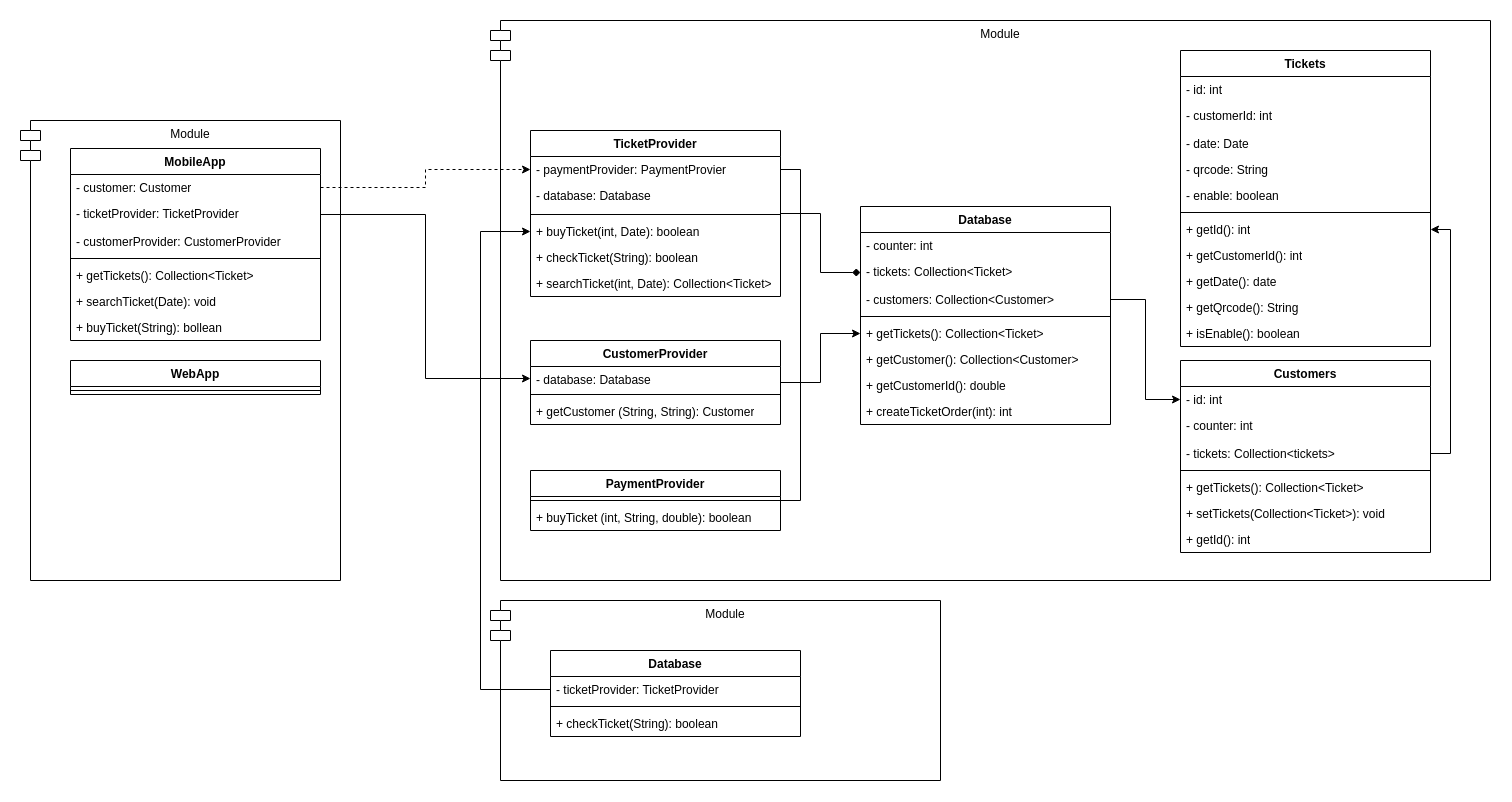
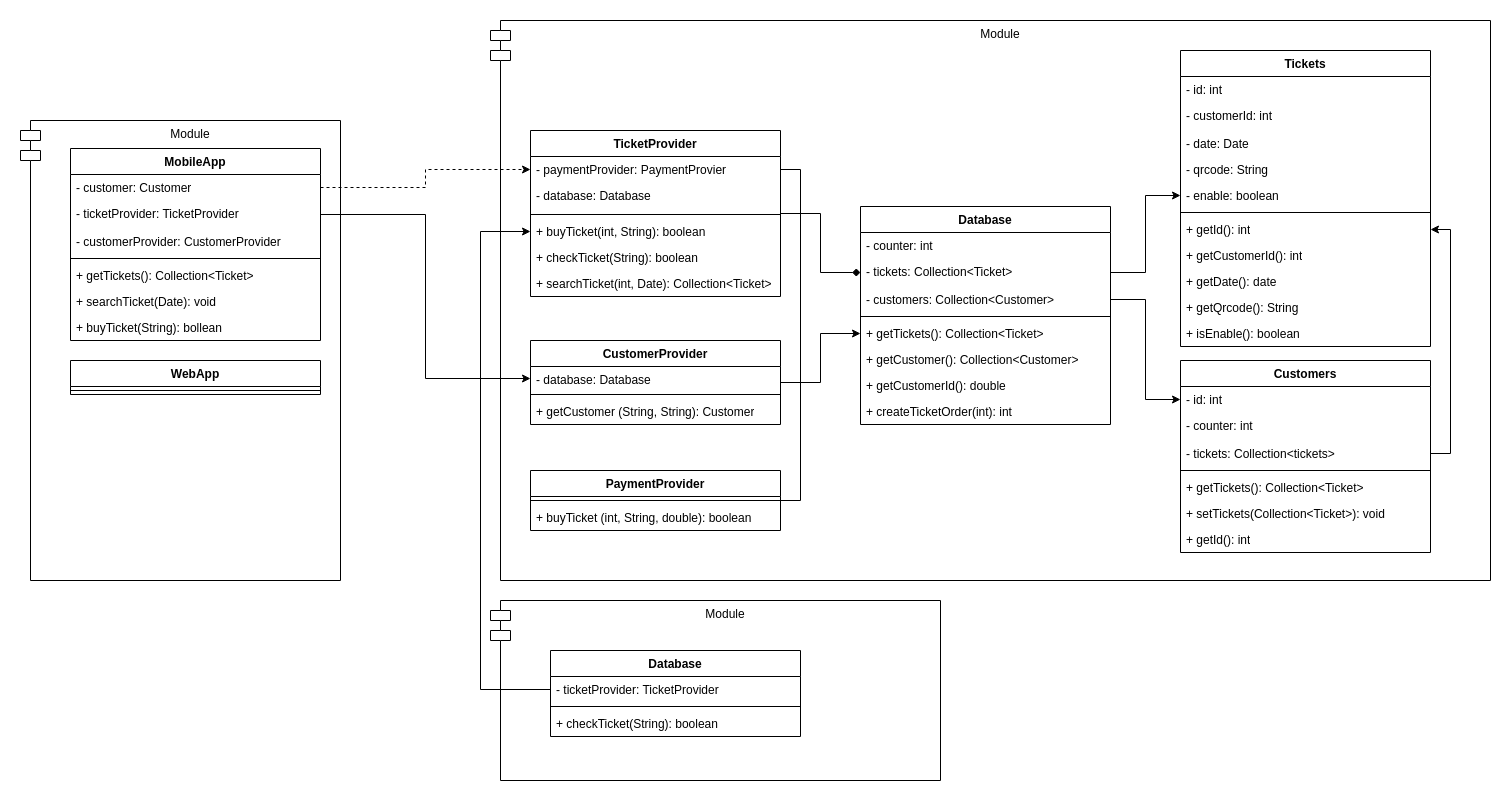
  <mxCell id="0" />
  <mxCell id="1" parent="0" />
  <mxCell id="2" value="Module" style="shape=module;align=left;spacingLeft=20;align=center;verticalAlign=top;whiteSpace=wrap;html=1;" vertex="1" parent="1"><mxGeometry x="490" y="20" width="1000" height="560" as="geometry" /></mxCell>
  <mxCell id="3" style="edgeStyle=orthogonalEdgeStyle;rounded=0;orthogonalLoop=1;jettySize=auto;html=1;entryX=0;entryY=0.5;entryDx=0;entryDy=0;endArrow=diamond;" edge="1" parent="1" source="4" target="21"><mxGeometry relative="1" as="geometry" /></mxCell>
  <mxCell id="4" value="TicketProvider" style="swimlane;fontStyle=1;align=center;verticalAlign=top;childLayout=stackLayout;horizontal=1;startSize=26;horizontalStack=0;resizeParent=1;resizeParentMax=0;resizeLast=0;collapsible=1;marginBottom=0;whiteSpace=wrap;html=1;" vertex="1" parent="1"><mxGeometry x="530" y="130" width="250" height="166" as="geometry" /></mxCell>
  <mxCell id="5" value="- paymentProvider: PaymentProvier" style="text;strokeColor=none;fillColor=none;align=left;verticalAlign=top;spacingLeft=4;spacingRight=4;overflow=hidden;rotatable=0;points=[[0,0.5],[1,0.5]];portConstraint=eastwest;whiteSpace=wrap;html=1;" vertex="1" parent="4"><mxGeometry y="26" width="250" height="26" as="geometry" /></mxCell>
  <mxCell id="6" value="- database: Database" style="text;strokeColor=none;fillColor=none;align=left;verticalAlign=top;spacingLeft=4;spacingRight=4;overflow=hidden;rotatable=0;points=[[0,0.5],[1,0.5]];portConstraint=eastwest;whiteSpace=wrap;html=1;" vertex="1" parent="4"><mxGeometry y="52" width="250" height="28" as="geometry" /></mxCell>
  <mxCell id="7" value="" style="line;strokeWidth=1;fillColor=none;align=left;verticalAlign=middle;spacingTop=-1;spacingLeft=3;spacingRight=3;rotatable=0;labelPosition=right;points=[];portConstraint=eastwest;strokeColor=inherit;" vertex="1" parent="4"><mxGeometry y="80" width="250" height="8" as="geometry" /></mxCell>
- <mxCell id="8" value="+ buyTicket(int, Date): boolean" style="text;strokeColor=none;fillColor=none;align=left;verticalAlign=top;spacingLeft=4;spacingRight=4;overflow=hidden;rotatable=0;points=[[0,0.5],[1,0.5]];portConstraint=eastwest;whiteSpace=wrap;html=1;" vertex="1" parent="4"><mxGeometry y="88" width="250" height="26" as="geometry" /></mxCell>
+ <mxCell id="8" value="+ buyTicket(int, String): boolean" style="text;strokeColor=none;fillColor=none;align=left;verticalAlign=top;spacingLeft=4;spacingRight=4;overflow=hidden;rotatable=0;points=[[0,0.5],[1,0.5]];portConstraint=eastwest;whiteSpace=wrap;html=1;" vertex="1" parent="4"><mxGeometry y="88" width="250" height="26" as="geometry" /></mxCell>
  <mxCell id="9" value="+ checkTicket(String): boolean" style="text;strokeColor=none;fillColor=none;align=left;verticalAlign=top;spacingLeft=4;spacingRight=4;overflow=hidden;rotatable=0;points=[[0,0.5],[1,0.5]];portConstraint=eastwest;whiteSpace=wrap;html=1;" vertex="1" parent="4"><mxGeometry y="114" width="250" height="26" as="geometry" /></mxCell>
  <mxCell id="10" value="+ searchTicket(int, Date): Collection&amp;lt;Ticket&amp;gt;" style="text;strokeColor=none;fillColor=none;align=left;verticalAlign=top;spacingLeft=4;spacingRight=4;overflow=hidden;rotatable=0;points=[[0,0.5],[1,0.5]];portConstraint=eastwest;whiteSpace=wrap;html=1;" vertex="1" parent="4"><mxGeometry y="140" width="250" height="26" as="geometry" /></mxCell>
  <mxCell id="11" style="edgeStyle=orthogonalEdgeStyle;rounded=0;orthogonalLoop=1;jettySize=auto;html=1;entryX=0;entryY=0.5;entryDx=0;entryDy=0;" edge="1" parent="1" source="12" target="24"><mxGeometry relative="1" as="geometry" /></mxCell>
  <mxCell id="12" value="CustomerProvider" style="swimlane;fontStyle=1;align=center;verticalAlign=top;childLayout=stackLayout;horizontal=1;startSize=26;horizontalStack=0;resizeParent=1;resizeParentMax=0;resizeLast=0;collapsible=1;marginBottom=0;whiteSpace=wrap;html=1;" vertex="1" parent="1"><mxGeometry x="530" y="340" width="250" height="84" as="geometry" /></mxCell>
  <mxCell id="13" value="- database: Database" style="text;strokeColor=none;fillColor=none;align=left;verticalAlign=top;spacingLeft=4;spacingRight=4;overflow=hidden;rotatable=0;points=[[0,0.5],[1,0.5]];portConstraint=eastwest;whiteSpace=wrap;html=1;" vertex="1" parent="12"><mxGeometry y="26" width="250" height="24" as="geometry" /></mxCell>
  <mxCell id="14" value="" style="line;strokeWidth=1;fillColor=none;align=left;verticalAlign=middle;spacingTop=-1;spacingLeft=3;spacingRight=3;rotatable=0;labelPosition=right;points=[];portConstraint=eastwest;strokeColor=inherit;" vertex="1" parent="12"><mxGeometry y="50" width="250" height="8" as="geometry" /></mxCell>
  <mxCell id="15" value="+ getCustomer (String, String): Customer" style="text;strokeColor=none;fillColor=none;align=left;verticalAlign=top;spacingLeft=4;spacingRight=4;overflow=hidden;rotatable=0;points=[[0,0.5],[1,0.5]];portConstraint=eastwest;whiteSpace=wrap;html=1;" vertex="1" parent="12"><mxGeometry y="58" width="250" height="26" as="geometry" /></mxCell>
  <mxCell id="16" value="PaymentProvider" style="swimlane;fontStyle=1;align=center;verticalAlign=top;childLayout=stackLayout;horizontal=1;startSize=26;horizontalStack=0;resizeParent=1;resizeParentMax=0;resizeLast=0;collapsible=1;marginBottom=0;whiteSpace=wrap;html=1;" vertex="1" parent="1"><mxGeometry x="530" y="470" width="250" height="60" as="geometry" /></mxCell>
  <mxCell id="17" value="" style="line;strokeWidth=1;fillColor=none;align=left;verticalAlign=middle;spacingTop=-1;spacingLeft=3;spacingRight=3;rotatable=0;labelPosition=right;points=[];portConstraint=eastwest;strokeColor=inherit;" vertex="1" parent="16"><mxGeometry y="26" width="250" height="8" as="geometry" /></mxCell>
  <mxCell id="18" value="+ buyTicket (int, String, double): boolean" style="text;strokeColor=none;fillColor=none;align=left;verticalAlign=top;spacingLeft=4;spacingRight=4;overflow=hidden;rotatable=0;points=[[0,0.5],[1,0.5]];portConstraint=eastwest;whiteSpace=wrap;html=1;" vertex="1" parent="16"><mxGeometry y="34" width="250" height="26" as="geometry" /></mxCell>
  <mxCell id="19" value="Database" style="swimlane;fontStyle=1;align=center;verticalAlign=top;childLayout=stackLayout;horizontal=1;startSize=26;horizontalStack=0;resizeParent=1;resizeParentMax=0;resizeLast=0;collapsible=1;marginBottom=0;whiteSpace=wrap;html=1;" vertex="1" parent="1"><mxGeometry x="860" y="206" width="250" height="218" as="geometry" /></mxCell>
  <mxCell id="20" value="- counter: int" style="text;strokeColor=none;fillColor=none;align=left;verticalAlign=top;spacingLeft=4;spacingRight=4;overflow=hidden;rotatable=0;points=[[0,0.5],[1,0.5]];portConstraint=eastwest;whiteSpace=wrap;html=1;" vertex="1" parent="19"><mxGeometry y="26" width="250" height="26" as="geometry" /></mxCell>
  <mxCell id="21" value="- tickets: Collection&amp;lt;Ticket&amp;gt;" style="text;strokeColor=none;fillColor=none;align=left;verticalAlign=top;spacingLeft=4;spacingRight=4;overflow=hidden;rotatable=0;points=[[0,0.5],[1,0.5]];portConstraint=eastwest;whiteSpace=wrap;html=1;" vertex="1" parent="19"><mxGeometry y="52" width="250" height="28" as="geometry" /></mxCell>
  <mxCell id="22" value="- customers: Collection&amp;lt;Customer&amp;gt;" style="text;strokeColor=none;fillColor=none;align=left;verticalAlign=top;spacingLeft=4;spacingRight=4;overflow=hidden;rotatable=0;points=[[0,0.5],[1,0.5]];portConstraint=eastwest;whiteSpace=wrap;html=1;" vertex="1" parent="19"><mxGeometry y="80" width="250" height="26" as="geometry" /></mxCell>
  <mxCell id="23" value="" style="line;strokeWidth=1;fillColor=none;align=left;verticalAlign=middle;spacingTop=-1;spacingLeft=3;spacingRight=3;rotatable=0;labelPosition=right;points=[];portConstraint=eastwest;strokeColor=inherit;" vertex="1" parent="19"><mxGeometry y="106" width="250" height="8" as="geometry" /></mxCell>
  <mxCell id="24" value="+ getTickets(): Collection&amp;lt;Ticket&amp;gt;" style="text;strokeColor=none;fillColor=none;align=left;verticalAlign=top;spacingLeft=4;spacingRight=4;overflow=hidden;rotatable=0;points=[[0,0.5],[1,0.5]];portConstraint=eastwest;whiteSpace=wrap;html=1;" vertex="1" parent="19"><mxGeometry y="114" width="250" height="26" as="geometry" /></mxCell>
  <mxCell id="25" value="+ getCustomer(): Collection&amp;lt;Customer&amp;gt;" style="text;strokeColor=none;fillColor=none;align=left;verticalAlign=top;spacingLeft=4;spacingRight=4;overflow=hidden;rotatable=0;points=[[0,0.5],[1,0.5]];portConstraint=eastwest;whiteSpace=wrap;html=1;" vertex="1" parent="19"><mxGeometry y="140" width="250" height="26" as="geometry" /></mxCell>
  <mxCell id="26" value="+ getCustomerId(): double" style="text;strokeColor=none;fillColor=none;align=left;verticalAlign=top;spacingLeft=4;spacingRight=4;overflow=hidden;rotatable=0;points=[[0,0.5],[1,0.5]];portConstraint=eastwest;whiteSpace=wrap;html=1;" vertex="1" parent="19"><mxGeometry y="166" width="250" height="26" as="geometry" /></mxCell>
  <mxCell id="27" value="+ createTicketOrder(int): int" style="text;strokeColor=none;fillColor=none;align=left;verticalAlign=top;spacingLeft=4;spacingRight=4;overflow=hidden;rotatable=0;points=[[0,0.5],[1,0.5]];portConstraint=eastwest;whiteSpace=wrap;html=1;" vertex="1" parent="19"><mxGeometry y="192" width="250" height="26" as="geometry" /></mxCell>
  <mxCell id="28" style="edgeStyle=orthogonalEdgeStyle;rounded=0;orthogonalLoop=1;jettySize=auto;html=1;exitX=1;exitY=0.5;exitDx=0;exitDy=0;entryX=1;entryY=0.5;entryDx=0;entryDy=0;endArrow=none;" edge="1" parent="1" source="5" target="16"><mxGeometry relative="1" as="geometry" /></mxCell>
  <mxCell id="29" value="Module" style="shape=module;align=left;spacingLeft=20;align=center;verticalAlign=top;whiteSpace=wrap;html=1;" vertex="1" parent="1"><mxGeometry x="490" y="600" width="450" height="180" as="geometry" /></mxCell>
  <mxCell id="30" value="Database" style="swimlane;fontStyle=1;align=center;verticalAlign=top;childLayout=stackLayout;horizontal=1;startSize=26;horizontalStack=0;resizeParent=1;resizeParentMax=0;resizeLast=0;collapsible=1;marginBottom=0;whiteSpace=wrap;html=1;" vertex="1" parent="1"><mxGeometry x="550" y="650" width="250" height="86" as="geometry" /></mxCell>
  <mxCell id="31" value="- ticketProvider: TicketProvider" style="text;strokeColor=none;fillColor=none;align=left;verticalAlign=top;spacingLeft=4;spacingRight=4;overflow=hidden;rotatable=0;points=[[0,0.5],[1,0.5]];portConstraint=eastwest;whiteSpace=wrap;html=1;" vertex="1" parent="30"><mxGeometry y="26" width="250" height="26" as="geometry" /></mxCell>
  <mxCell id="32" value="" style="line;strokeWidth=1;fillColor=none;align=left;verticalAlign=middle;spacingTop=-1;spacingLeft=3;spacingRight=3;rotatable=0;labelPosition=right;points=[];portConstraint=eastwest;strokeColor=inherit;" vertex="1" parent="30"><mxGeometry y="52" width="250" height="8" as="geometry" /></mxCell>
  <mxCell id="33" value="+ checkTicket(String): boolean" style="text;strokeColor=none;fillColor=none;align=left;verticalAlign=top;spacingLeft=4;spacingRight=4;overflow=hidden;rotatable=0;points=[[0,0.5],[1,0.5]];portConstraint=eastwest;whiteSpace=wrap;html=1;" vertex="1" parent="30"><mxGeometry y="60" width="250" height="26" as="geometry" /></mxCell>
  <mxCell id="34" style="edgeStyle=orthogonalEdgeStyle;rounded=0;orthogonalLoop=1;jettySize=auto;html=1;exitX=0;exitY=0.5;exitDx=0;exitDy=0;entryX=0;entryY=0.5;entryDx=0;entryDy=0;" edge="1" parent="1" source="31" target="8"><mxGeometry relative="1" as="geometry"><Array as="points"><mxPoint x="480" y="689" /><mxPoint x="480" y="231" /></Array></mxGeometry></mxCell>
  <mxCell id="35" value="Module" style="shape=module;align=left;spacingLeft=20;align=center;verticalAlign=top;whiteSpace=wrap;html=1;" vertex="1" parent="1"><mxGeometry x="20" y="120" width="320" height="460" as="geometry" /></mxCell>
  <mxCell id="36" value="MobileApp" style="swimlane;fontStyle=1;align=center;verticalAlign=top;childLayout=stackLayout;horizontal=1;startSize=26;horizontalStack=0;resizeParent=1;resizeParentMax=0;resizeLast=0;collapsible=1;marginBottom=0;whiteSpace=wrap;html=1;" vertex="1" parent="1"><mxGeometry x="70" y="148" width="250" height="192" as="geometry" /></mxCell>
  <mxCell id="37" value="- customer: Customer" style="text;strokeColor=none;fillColor=none;align=left;verticalAlign=top;spacingLeft=4;spacingRight=4;overflow=hidden;rotatable=0;points=[[0,0.5],[1,0.5]];portConstraint=eastwest;whiteSpace=wrap;html=1;" vertex="1" parent="36"><mxGeometry y="26" width="250" height="26" as="geometry" /></mxCell>
  <mxCell id="38" value="- ticketProvider: TicketProvider" style="text;strokeColor=none;fillColor=none;align=left;verticalAlign=top;spacingLeft=4;spacingRight=4;overflow=hidden;rotatable=0;points=[[0,0.5],[1,0.5]];portConstraint=eastwest;whiteSpace=wrap;html=1;" vertex="1" parent="36"><mxGeometry y="52" width="250" height="28" as="geometry" /></mxCell>
  <mxCell id="39" value="- customerProvider: CustomerProvider" style="text;strokeColor=none;fillColor=none;align=left;verticalAlign=top;spacingLeft=4;spacingRight=4;overflow=hidden;rotatable=0;points=[[0,0.5],[1,0.5]];portConstraint=eastwest;whiteSpace=wrap;html=1;" vertex="1" parent="36"><mxGeometry y="80" width="250" height="26" as="geometry" /></mxCell>
  <mxCell id="40" value="" style="line;strokeWidth=1;fillColor=none;align=left;verticalAlign=middle;spacingTop=-1;spacingLeft=3;spacingRight=3;rotatable=0;labelPosition=right;points=[];portConstraint=eastwest;strokeColor=inherit;" vertex="1" parent="36"><mxGeometry y="106" width="250" height="8" as="geometry" /></mxCell>
  <mxCell id="41" value="+ getTickets(): Collection&amp;lt;Ticket&amp;gt;" style="text;strokeColor=none;fillColor=none;align=left;verticalAlign=top;spacingLeft=4;spacingRight=4;overflow=hidden;rotatable=0;points=[[0,0.5],[1,0.5]];portConstraint=eastwest;whiteSpace=wrap;html=1;" vertex="1" parent="36"><mxGeometry y="114" width="250" height="26" as="geometry" /></mxCell>
  <mxCell id="42" value="+ searchTicket(Date): void" style="text;strokeColor=none;fillColor=none;align=left;verticalAlign=top;spacingLeft=4;spacingRight=4;overflow=hidden;rotatable=0;points=[[0,0.5],[1,0.5]];portConstraint=eastwest;whiteSpace=wrap;html=1;" vertex="1" parent="36"><mxGeometry y="140" width="250" height="26" as="geometry" /></mxCell>
  <mxCell id="43" value="+ buyTicket(String): bollean" style="text;strokeColor=none;fillColor=none;align=left;verticalAlign=top;spacingLeft=4;spacingRight=4;overflow=hidden;rotatable=0;points=[[0,0.5],[1,0.5]];portConstraint=eastwest;whiteSpace=wrap;html=1;" vertex="1" parent="36"><mxGeometry y="166" width="250" height="26" as="geometry" /></mxCell>
  <mxCell id="44" style="edgeStyle=orthogonalEdgeStyle;rounded=0;orthogonalLoop=1;jettySize=auto;html=1;exitX=1;exitY=0.5;exitDx=0;exitDy=0;entryX=0;entryY=0.5;entryDx=0;entryDy=0;dashed=1;" edge="1" parent="1" source="37" target="5"><mxGeometry relative="1" as="geometry" /></mxCell>
  <mxCell id="45" style="edgeStyle=orthogonalEdgeStyle;rounded=0;orthogonalLoop=1;jettySize=auto;html=1;exitX=1;exitY=0.5;exitDx=0;exitDy=0;entryX=0;entryY=0.5;entryDx=0;entryDy=0;" edge="1" parent="1" source="38" target="13"><mxGeometry relative="1" as="geometry" /></mxCell>
  <mxCell id="46" value="Tickets" style="swimlane;fontStyle=1;align=center;verticalAlign=top;childLayout=stackLayout;horizontal=1;startSize=26;horizontalStack=0;resizeParent=1;resizeParentMax=0;resizeLast=0;collapsible=1;marginBottom=0;whiteSpace=wrap;html=1;" vertex="1" parent="1"><mxGeometry x="1180" y="50" width="250" height="296" as="geometry" /></mxCell>
  <mxCell id="47" value="- id: int" style="text;strokeColor=none;fillColor=none;align=left;verticalAlign=top;spacingLeft=4;spacingRight=4;overflow=hidden;rotatable=0;points=[[0,0.5],[1,0.5]];portConstraint=eastwest;whiteSpace=wrap;html=1;" vertex="1" parent="46"><mxGeometry y="26" width="250" height="26" as="geometry" /></mxCell>
  <mxCell id="48" value="- customerId: int" style="text;strokeColor=none;fillColor=none;align=left;verticalAlign=top;spacingLeft=4;spacingRight=4;overflow=hidden;rotatable=0;points=[[0,0.5],[1,0.5]];portConstraint=eastwest;whiteSpace=wrap;html=1;" vertex="1" parent="46"><mxGeometry y="52" width="250" height="28" as="geometry" /></mxCell>
  <mxCell id="49" value="- date: Date" style="text;strokeColor=none;fillColor=none;align=left;verticalAlign=top;spacingLeft=4;spacingRight=4;overflow=hidden;rotatable=0;points=[[0,0.5],[1,0.5]];portConstraint=eastwest;whiteSpace=wrap;html=1;" vertex="1" parent="46"><mxGeometry y="80" width="250" height="26" as="geometry" /></mxCell>
  <mxCell id="50" value="- qrcode: String" style="text;strokeColor=none;fillColor=none;align=left;verticalAlign=top;spacingLeft=4;spacingRight=4;overflow=hidden;rotatable=0;points=[[0,0.5],[1,0.5]];portConstraint=eastwest;whiteSpace=wrap;html=1;" vertex="1" parent="46"><mxGeometry y="106" width="250" height="26" as="geometry" /></mxCell>
  <mxCell id="51" value="- enable: boolean" style="text;strokeColor=none;fillColor=none;align=left;verticalAlign=top;spacingLeft=4;spacingRight=4;overflow=hidden;rotatable=0;points=[[0,0.5],[1,0.5]];portConstraint=eastwest;whiteSpace=wrap;html=1;" vertex="1" parent="46"><mxGeometry y="132" width="250" height="26" as="geometry" /></mxCell>
  <mxCell id="52" value="" style="line;strokeWidth=1;fillColor=none;align=left;verticalAlign=middle;spacingTop=-1;spacingLeft=3;spacingRight=3;rotatable=0;labelPosition=right;points=[];portConstraint=eastwest;strokeColor=inherit;" vertex="1" parent="46"><mxGeometry y="158" width="250" height="8" as="geometry" /></mxCell>
  <mxCell id="53" value="+ getId(): int" style="text;strokeColor=none;fillColor=none;align=left;verticalAlign=top;spacingLeft=4;spacingRight=4;overflow=hidden;rotatable=0;points=[[0,0.5],[1,0.5]];portConstraint=eastwest;whiteSpace=wrap;html=1;" vertex="1" parent="46"><mxGeometry y="166" width="250" height="26" as="geometry" /></mxCell>
  <mxCell id="54" value="+ getCustomerId(): int" style="text;strokeColor=none;fillColor=none;align=left;verticalAlign=top;spacingLeft=4;spacingRight=4;overflow=hidden;rotatable=0;points=[[0,0.5],[1,0.5]];portConstraint=eastwest;whiteSpace=wrap;html=1;" vertex="1" parent="46"><mxGeometry y="192" width="250" height="26" as="geometry" /></mxCell>
  <mxCell id="55" value="+ getDate(): date" style="text;strokeColor=none;fillColor=none;align=left;verticalAlign=top;spacingLeft=4;spacingRight=4;overflow=hidden;rotatable=0;points=[[0,0.5],[1,0.5]];portConstraint=eastwest;whiteSpace=wrap;html=1;" vertex="1" parent="46"><mxGeometry y="218" width="250" height="26" as="geometry" /></mxCell>
  <mxCell id="56" value="+ getQrcode(): String" style="text;strokeColor=none;fillColor=none;align=left;verticalAlign=top;spacingLeft=4;spacingRight=4;overflow=hidden;rotatable=0;points=[[0,0.5],[1,0.5]];portConstraint=eastwest;whiteSpace=wrap;html=1;" vertex="1" parent="46"><mxGeometry y="244" width="250" height="26" as="geometry" /></mxCell>
  <mxCell id="57" value="+ isEnable(): boolean" style="text;strokeColor=none;fillColor=none;align=left;verticalAlign=top;spacingLeft=4;spacingRight=4;overflow=hidden;rotatable=0;points=[[0,0.5],[1,0.5]];portConstraint=eastwest;whiteSpace=wrap;html=1;" vertex="1" parent="46"><mxGeometry y="270" width="250" height="26" as="geometry" /></mxCell>
  <mxCell id="58" value="Customers" style="swimlane;fontStyle=1;align=center;verticalAlign=top;childLayout=stackLayout;horizontal=1;startSize=26;horizontalStack=0;resizeParent=1;resizeParentMax=0;resizeLast=0;collapsible=1;marginBottom=0;whiteSpace=wrap;html=1;" vertex="1" parent="1"><mxGeometry x="1180" y="360" width="250" height="192" as="geometry" /></mxCell>
  <mxCell id="59" value="- id: int" style="text;strokeColor=none;fillColor=none;align=left;verticalAlign=top;spacingLeft=4;spacingRight=4;overflow=hidden;rotatable=0;points=[[0,0.5],[1,0.5]];portConstraint=eastwest;whiteSpace=wrap;html=1;" vertex="1" parent="58"><mxGeometry y="26" width="250" height="26" as="geometry" /></mxCell>
  <mxCell id="60" value="- counter: int" style="text;strokeColor=none;fillColor=none;align=left;verticalAlign=top;spacingLeft=4;spacingRight=4;overflow=hidden;rotatable=0;points=[[0,0.5],[1,0.5]];portConstraint=eastwest;whiteSpace=wrap;html=1;" vertex="1" parent="58"><mxGeometry y="52" width="250" height="28" as="geometry" /></mxCell>
  <mxCell id="61" value="- tickets: Collection&amp;lt;tickets&amp;gt;" style="text;strokeColor=none;fillColor=none;align=left;verticalAlign=top;spacingLeft=4;spacingRight=4;overflow=hidden;rotatable=0;points=[[0,0.5],[1,0.5]];portConstraint=eastwest;whiteSpace=wrap;html=1;" vertex="1" parent="58"><mxGeometry y="80" width="250" height="26" as="geometry" /></mxCell>
  <mxCell id="62" value="" style="line;strokeWidth=1;fillColor=none;align=left;verticalAlign=middle;spacingTop=-1;spacingLeft=3;spacingRight=3;rotatable=0;labelPosition=right;points=[];portConstraint=eastwest;strokeColor=inherit;" vertex="1" parent="58"><mxGeometry y="106" width="250" height="8" as="geometry" /></mxCell>
  <mxCell id="63" value="+ getTickets(): Collection&amp;lt;Ticket&amp;gt;" style="text;strokeColor=none;fillColor=none;align=left;verticalAlign=top;spacingLeft=4;spacingRight=4;overflow=hidden;rotatable=0;points=[[0,0.5],[1,0.5]];portConstraint=eastwest;whiteSpace=wrap;html=1;" vertex="1" parent="58"><mxGeometry y="114" width="250" height="26" as="geometry" /></mxCell>
  <mxCell id="64" value="+ setTickets(Collection&amp;lt;Ticket&amp;gt;): void&amp;nbsp;" style="text;strokeColor=none;fillColor=none;align=left;verticalAlign=top;spacingLeft=4;spacingRight=4;overflow=hidden;rotatable=0;points=[[0,0.5],[1,0.5]];portConstraint=eastwest;whiteSpace=wrap;html=1;" vertex="1" parent="58"><mxGeometry y="140" width="250" height="26" as="geometry" /></mxCell>
  <mxCell id="65" value="+ getId(): int" style="text;strokeColor=none;fillColor=none;align=left;verticalAlign=top;spacingLeft=4;spacingRight=4;overflow=hidden;rotatable=0;points=[[0,0.5],[1,0.5]];portConstraint=eastwest;whiteSpace=wrap;html=1;" vertex="1" parent="58"><mxGeometry y="166" width="250" height="26" as="geometry" /></mxCell>
  <mxCell id="66" style="edgeStyle=orthogonalEdgeStyle;rounded=0;orthogonalLoop=1;jettySize=auto;html=1;exitX=1;exitY=0.5;exitDx=0;exitDy=0;entryX=1;entryY=0.5;entryDx=0;entryDy=0;" edge="1" parent="1" source="61" target="53"><mxGeometry relative="1" as="geometry" /></mxCell>
+ <mxCell id="67" style="edgeStyle=orthogonalEdgeStyle;rounded=0;orthogonalLoop=1;jettySize=auto;html=1;exitX=1;exitY=0.5;exitDx=0;exitDy=0;entryX=0;entryY=0.5;entryDx=0;entryDy=0;" edge="1" parent="1" source="21" target="51"><mxGeometry relative="1" as="geometry" /></mxCell>
  <mxCell id="68" style="edgeStyle=orthogonalEdgeStyle;rounded=0;orthogonalLoop=1;jettySize=auto;html=1;exitX=1;exitY=0.5;exitDx=0;exitDy=0;entryX=0;entryY=0.5;entryDx=0;entryDy=0;" edge="1" parent="1" source="22" target="59"><mxGeometry relative="1" as="geometry" /></mxCell>
  <mxCell id="69" value="WebApp" style="swimlane;fontStyle=1;align=center;verticalAlign=top;childLayout=stackLayout;horizontal=1;startSize=26;horizontalStack=0;resizeParent=1;resizeParentMax=0;resizeLast=0;collapsible=1;marginBottom=0;whiteSpace=wrap;html=1;" vertex="1" parent="1"><mxGeometry x="70" y="360" width="250" height="34" as="geometry" /></mxCell>
  <mxCell id="70" value="" style="line;strokeWidth=1;fillColor=none;align=left;verticalAlign=middle;spacingTop=-1;spacingLeft=3;spacingRight=3;rotatable=0;labelPosition=right;points=[];portConstraint=eastwest;strokeColor=inherit;" vertex="1" parent="69"><mxGeometry y="26" width="250" height="8" as="geometry" /></mxCell>
